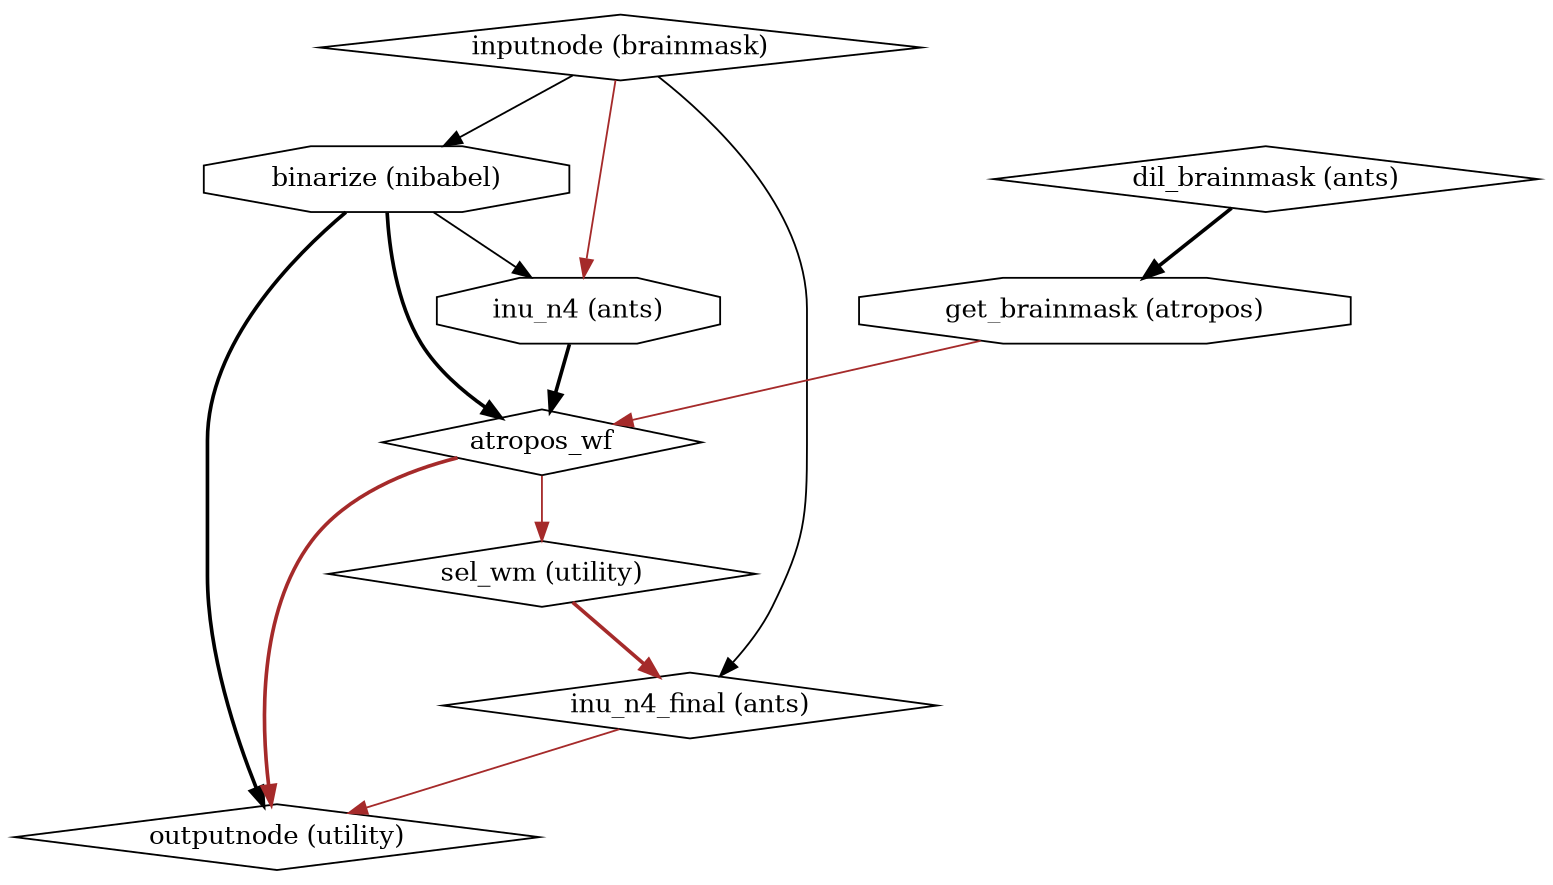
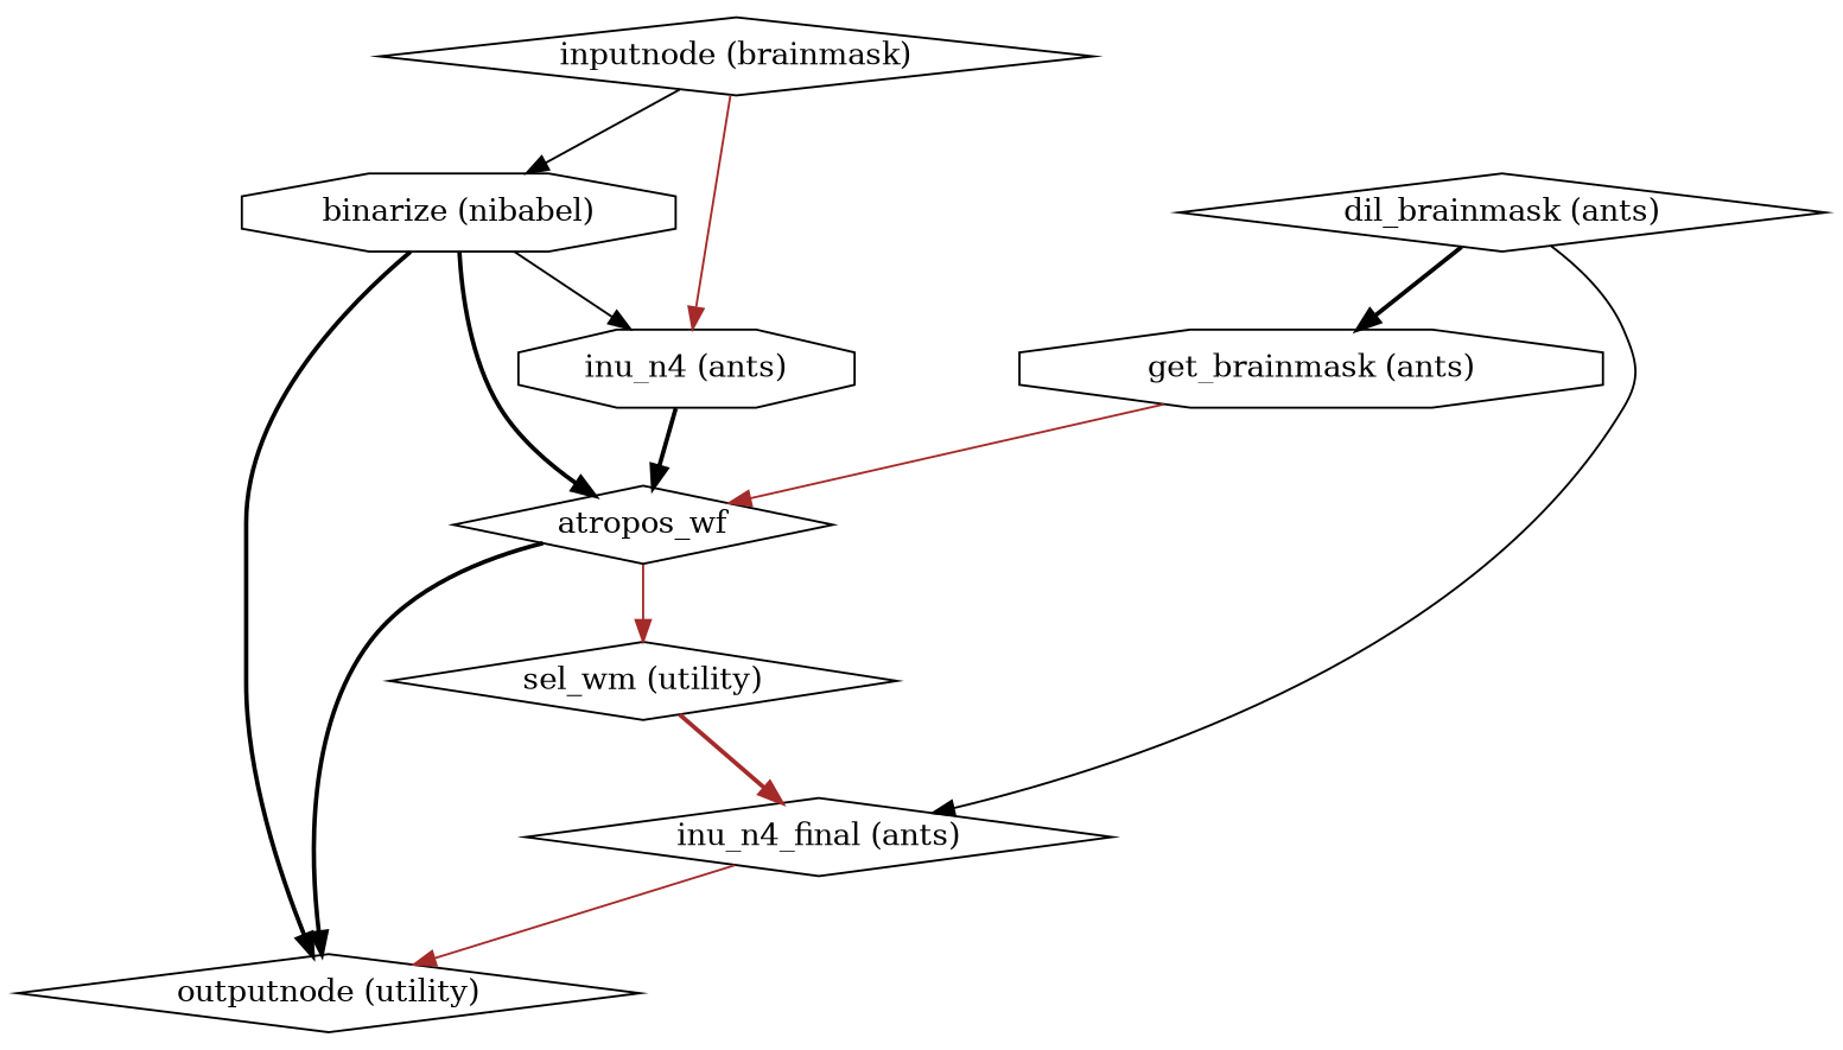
  strict digraph {
    node [shape=diamond]
    edge [color=black style=solid]
    n1 [label="inputnode (brainmask)"]
    "inu_n4_final (ants)"
    "binarize (nibabel)" [shape=octagon]
    "inu_n4 (ants)" [shape=octagon]
    "outputnode (utility)"
    atropos_wf
    "sel_wm (utility)"
-   "get_brainmask (ants)" [shape=octagon label="get_brainmask (atropos)"]
+   "get_brainmask (ants)" [shape=octagon]
    "dil_brainmask (ants)"
-   n1 -> "inu_n4_final (ants)"
+   "dil_brainmask (ants)" -> "inu_n4_final (ants)"
    n1 -> "binarize (nibabel)"
    n1 -> "inu_n4 (ants)" [color=brown]
    "inu_n4_final (ants)" -> "outputnode (utility)" [color=brown]
    "binarize (nibabel)" -> "inu_n4 (ants)"
    "binarize (nibabel)" -> "outputnode (utility)" [style=bold]
    "binarize (nibabel)" -> atropos_wf [style=bold]
    "inu_n4 (ants)" -> atropos_wf [style=bold]
-   atropos_wf -> "outputnode (utility)" [color=brown style=bold]
+   atropos_wf -> "outputnode (utility)" [style=bold]
    atropos_wf -> "sel_wm (utility)" [color=brown]
    "sel_wm (utility)" -> "inu_n4_final (ants)" [color=brown style=bold]
    "get_brainmask (ants)" -> atropos_wf [color=brown]
    "dil_brainmask (ants)" -> "get_brainmask (ants)" [style=bold]
  }
